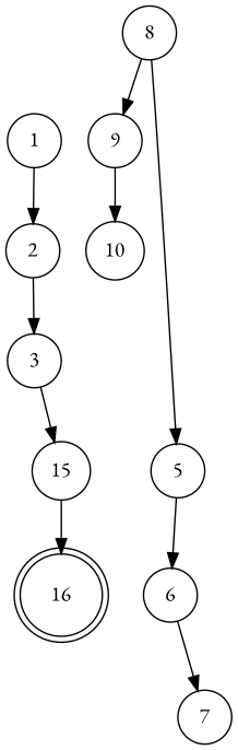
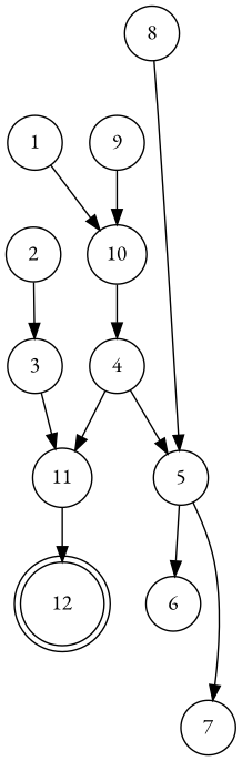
  digraph {
    fontname="EB Garamond"
    node [fontname="EB Garamond" shape=circle]
    edge [fontname="EB Garamond"]
    1
    2
    3
-   12 [shape=doublecircle label=16]
-   11 [label=15]
+   12 [shape=doublecircle]
+   11
+   4
    5
    10
    6
    7
    8
    9
-   1 -> 2
+   1 -> 10
    2 -> 3
    3 -> 11
    11 -> 12
+   4 -> 11
+   4 -> 5
    5 -> 6
-   6 -> 7
+   10 -> 4
+   5 -> 7
    8 -> 5
-   8 -> 9
    9 -> 10
  }
